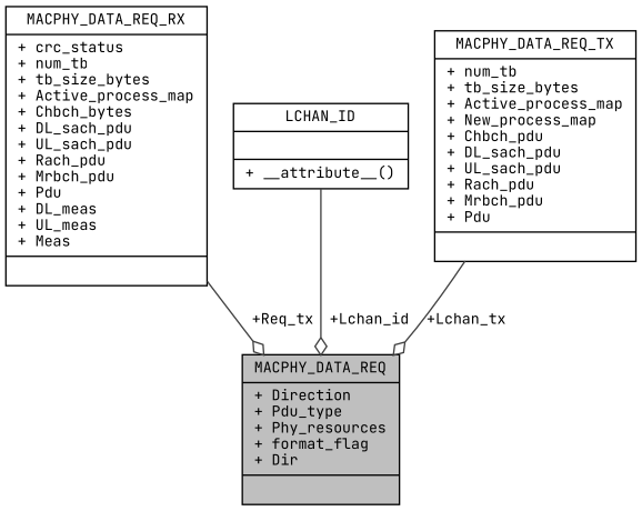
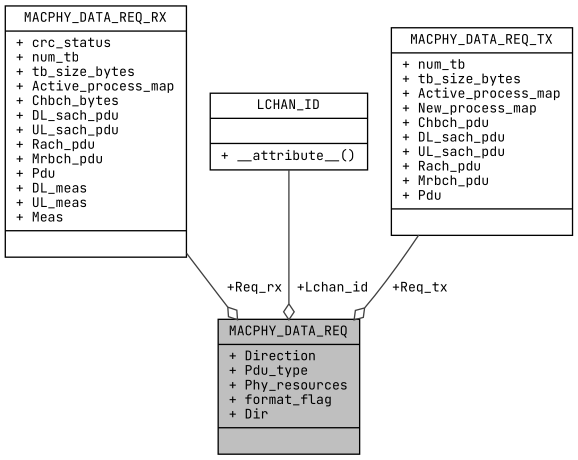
  digraph {
    fontname="JetBrains Mono"
    node [color=black fillcolor=white fontname="JetBrains Mono" fontsize=10 shape=record style=filled]
    edge [arrowhead=odiamond color=grey25 fontname="JetBrains Mono" fontsize=10 labelfontname=Helvetica labelfontsize=10 style=solid]
    n1 [fillcolor=grey75 fontcolor=black height=0.2 label="{MACPHY_DATA_REQ\n|+ Direction\l+ Pdu_type\l+ Phy_resources\l+ format_flag\l+ Dir\l|}" width=0.4]
    n2 [height=0.2 label="{MACPHY_DATA_REQ_RX\n|+ crc_status\l+ num_tb\l+ tb_size_bytes\l+ Active_process_map\l+ Chbch_bytes\l+ DL_sach_pdu\l+ UL_sach_pdu\l+ Rach_pdu\l+ Mrbch_pdu\l+ Pdu\l+ DL_meas\l+ UL_meas\l+ Meas\l|}" width=0.4]
    n3 [height=0.2 label="{LCHAN_ID\n||+ __attribute__()\l}" width=0.4]
    n4 [height=0.2 label="{MACPHY_DATA_REQ_TX\n|+ num_tb\l+ tb_size_bytes\l+ Active_process_map\l+ New_process_map\l+ Chbch_pdu\l+ DL_sach_pdu\l+ UL_sach_pdu\l+ Rach_pdu\l+ Mrbch_pdu\l+ Pdu\l|}" width=0.4]
-   n2 -> n1 [label=" +Req_tx"]
+   n2 -> n1 [label=" +Req_rx"]
    n3 -> n1 [label=" +Lchan_id"]
-   n4 -> n1 [label=" +Lchan_tx"]
+   n4 -> n1 [label=" +Req_tx"]
  }
